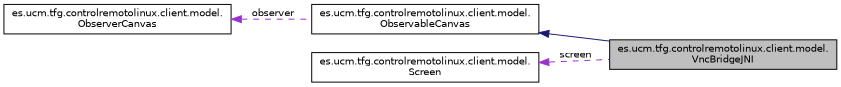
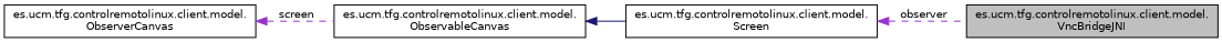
  digraph {
    rankdir=LR
    node [color=black fillcolor=white fontname=Helvetica fontsize=10 shape=record style=filled]
    edge [color=darkorchid3 dir=back fontname=Helvetica fontsize=10 labelfontname=Helvetica labelfontsize=10 style=dashed]
    n1 [fillcolor=grey75 fontcolor=black height=0.2 label="es.ucm.tfg.controlremotolinux.client.model.\lVncBridgeJNI" width=0.4]
    n2 [height=0.2 label="es.ucm.tfg.controlremotolinux.client.model.\lObservableCanvas" width=0.4]
    n3 [height=0.2 label="es.ucm.tfg.controlremotolinux.client.model.\lObserverCanvas" width=0.4]
    n4 [height=0.2 label="es.ucm.tfg.controlremotolinux.client.model.\lScreen" width=0.4]
-   n2 -> n1 [color=midnightblue style=solid]
-   n3 -> n2 [label=" observer"]
-   n4 -> n1 [label=" screen"]
+   n2 -> n4 [color=midnightblue style=solid]
+   n3 -> n2 [label=" screen"]
+   n4 -> n1 [label=" observer"]
  }
